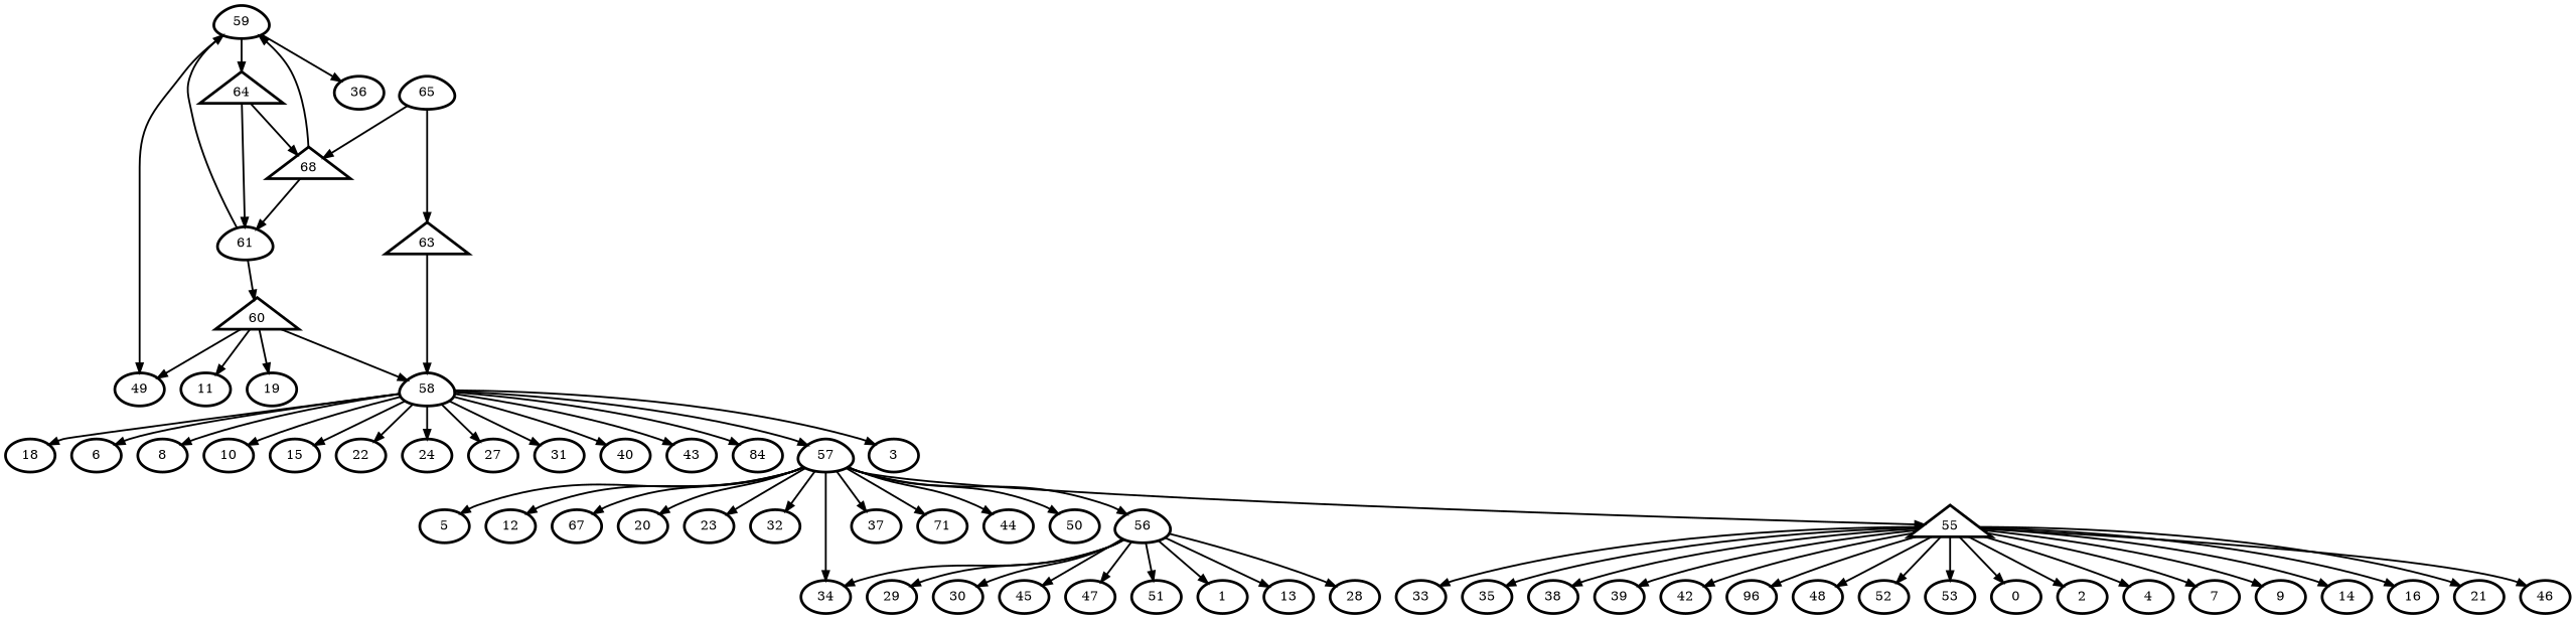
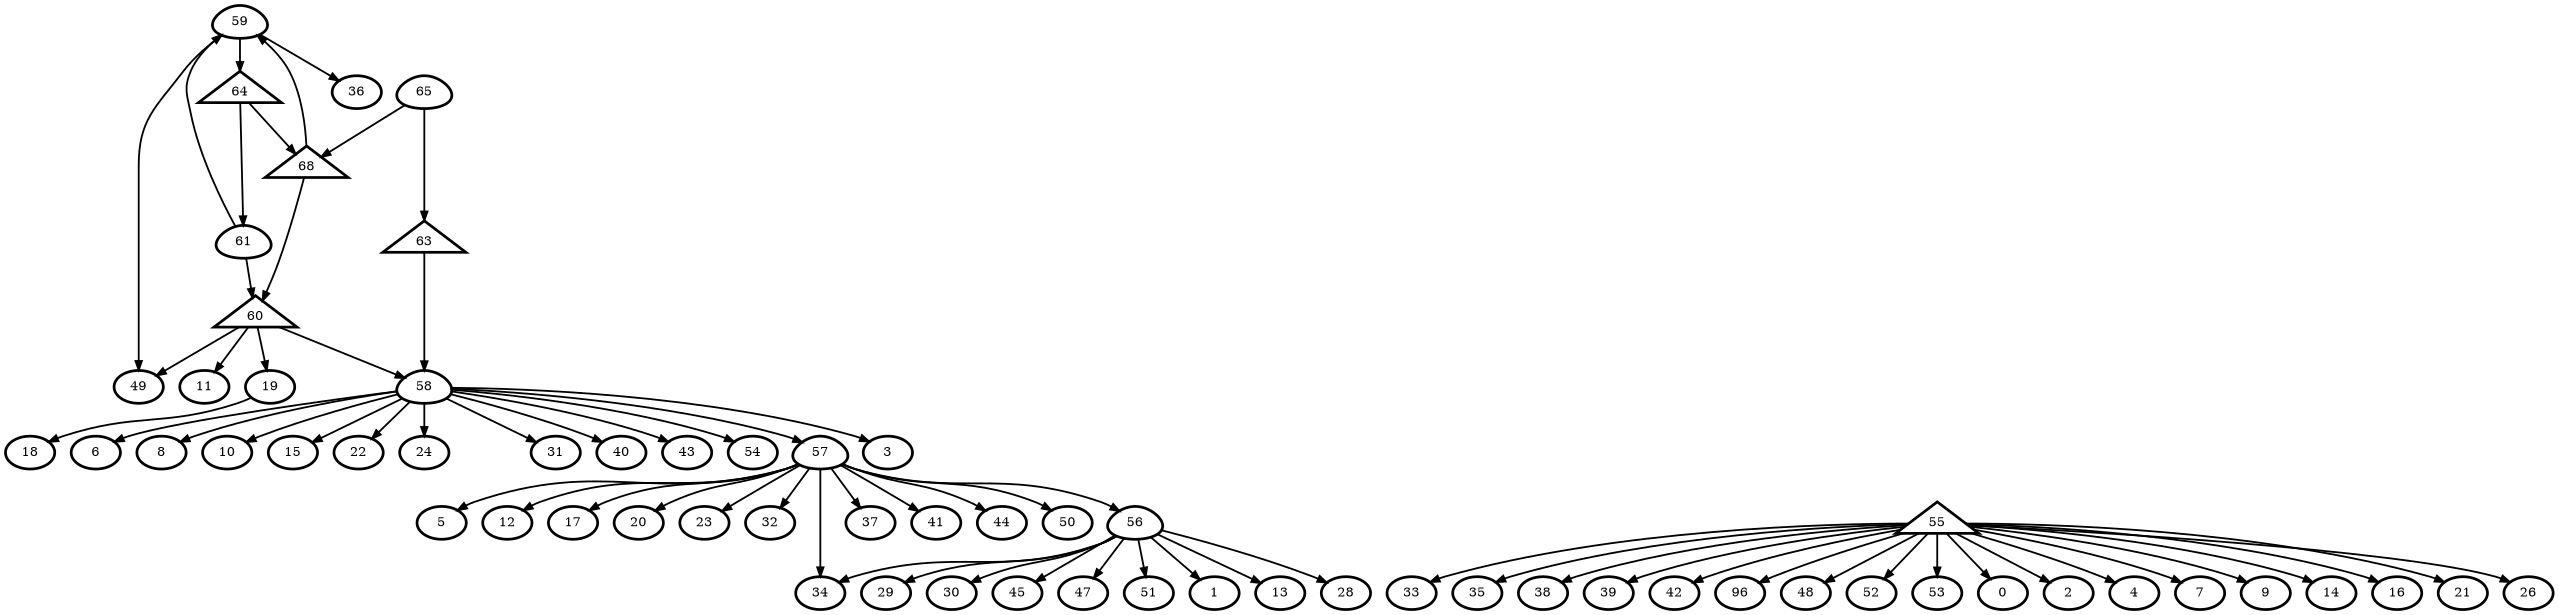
  digraph {
    node [penwidth=3]
    edge [penwidth=2]
    n1 [label=0]
    n2 [label=1]
    n3 [label=2]
    n4 [label=3]
    n5 [label=4]
    n6 [label=5]
    n7 [label=6]
    n8 [label=7]
    n9 [label=8]
    n10 [label=9]
    n11 [label=10]
    n12 [label=11]
    n13 [label=12]
    n14 [label=13]
    n15 [label=14]
    n16 [label=15]
    n17 [label=16]
-   n18 [label=67]
+   n18 [label=17]
    n19 [label=18]
    n20 [label=19]
    n21 [label=20]
    n22 [label=21]
    n23 [label=22]
    n24 [label=23]
    n25 [label=24]
-   n26 [label=46]
-   n27 [label=27]
+   n26 [label=26]
    n28 [label=28]
    n29 [label=29]
    n30 [label=30]
    n31 [label=31]
    n32 [label=32]
    n33 [label=33]
    n34 [label=34]
    n35 [label=35]
    n36 [label=36]
    n37 [label=37]
    n38 [label=38]
    n39 [label=39]
    n40 [label=40]
-   n41 [label=71]
+   n41 [label=41]
    n42 [label=42]
    n43 [label=43]
    n44 [label=44]
    n45 [label=45]
    n46 [label=96]
    n47 [label=47]
    n48 [label=48]
    n49 [label=49]
    n50 [label=50]
    n51 [label=51]
    n52 [label=52]
    n53 [label=53]
-   n54 [label=84]
+   n54 [label=54]
    n55 [label=56 shape=egg]
    n56 [label=57 shape=egg]
    n57 [label=55 shape=triangle]
    n58 [label=58 shape=egg]
    n59 [label=59 shape=egg]
    n60 [label=64 shape=triangle]
    n61 [label=61 shape=egg]
    n62 [label=60 shape=triangle]
    n63 [label=68 shape=triangle]
    n64 [label=63 shape=triangle]
    n65 [label=65 shape=egg]
    n55 -> n2
    n55 -> n14
    n55 -> n28
    n55 -> n29
    n55 -> n30
    n55 -> n34
    n55 -> n45
    n55 -> n47
    n55 -> n51
    n56 -> n6
    n56 -> n13
    n56 -> n18
    n56 -> n21
    n56 -> n24
    n56 -> n32
    n56 -> n34
    n56 -> n37
    n56 -> n41
    n56 -> n44
    n56 -> n50
    n56 -> n55
-   n56 -> n57
    n57 -> n1
    n57 -> n3
    n57 -> n5
    n57 -> n8
    n57 -> n10
    n57 -> n15
    n57 -> n17
    n57 -> n22
    n57 -> n26
    n57 -> n33
    n57 -> n35
    n57 -> n38
    n57 -> n39
    n57 -> n42
    n57 -> n46
    n57 -> n48
    n57 -> n52
    n57 -> n53
    n58 -> n4
    n58 -> n7
    n58 -> n9
    n58 -> n11
    n58 -> n16
-   n58 -> n19
+   n20 -> n19
    n58 -> n23
    n58 -> n25
-   n58 -> n27
    n58 -> n31
    n58 -> n40
    n58 -> n43
    n58 -> n54
    n58 -> n56
    n59 -> n36
    n59 -> n49
    n59 -> n60
    n60 -> n61
    n60 -> n63
    n61 -> n59
    n61 -> n62
    n62 -> n12
    n62 -> n20
    n62 -> n49
    n62 -> n58
    n63 -> n59
-   n63 -> n61
+   n63 -> n62
    n64 -> n58
    n65 -> n63
    n65 -> n64
  }
